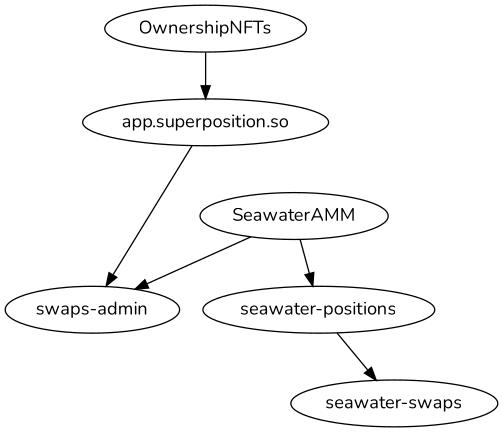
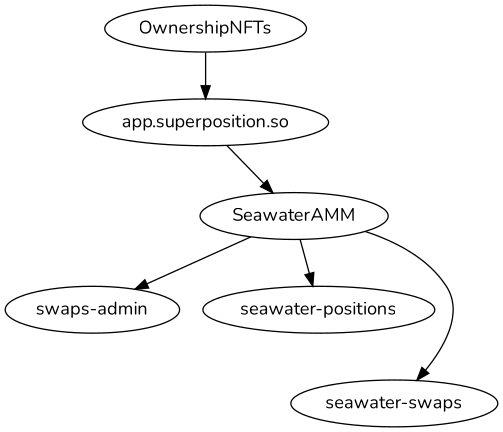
  strict digraph {
    fontname=Nunito
    node [fontname=Nunito]
    edge [fontname=Nunito]
    OwnershipNFTs
    "app.superposition.so"
    n3 [label="swaps-admin"]
    SeawaterAMM
    "seawater-positions"
    "seawater-swaps"
    OwnershipNFTs -> "app.superposition.so"
-   "app.superposition.so" -> n3
+   "app.superposition.so" -> SeawaterAMM
    SeawaterAMM -> n3
    SeawaterAMM -> "seawater-positions"
-   "seawater-positions" -> "seawater-swaps"
+   SeawaterAMM -> "seawater-swaps"
  }
